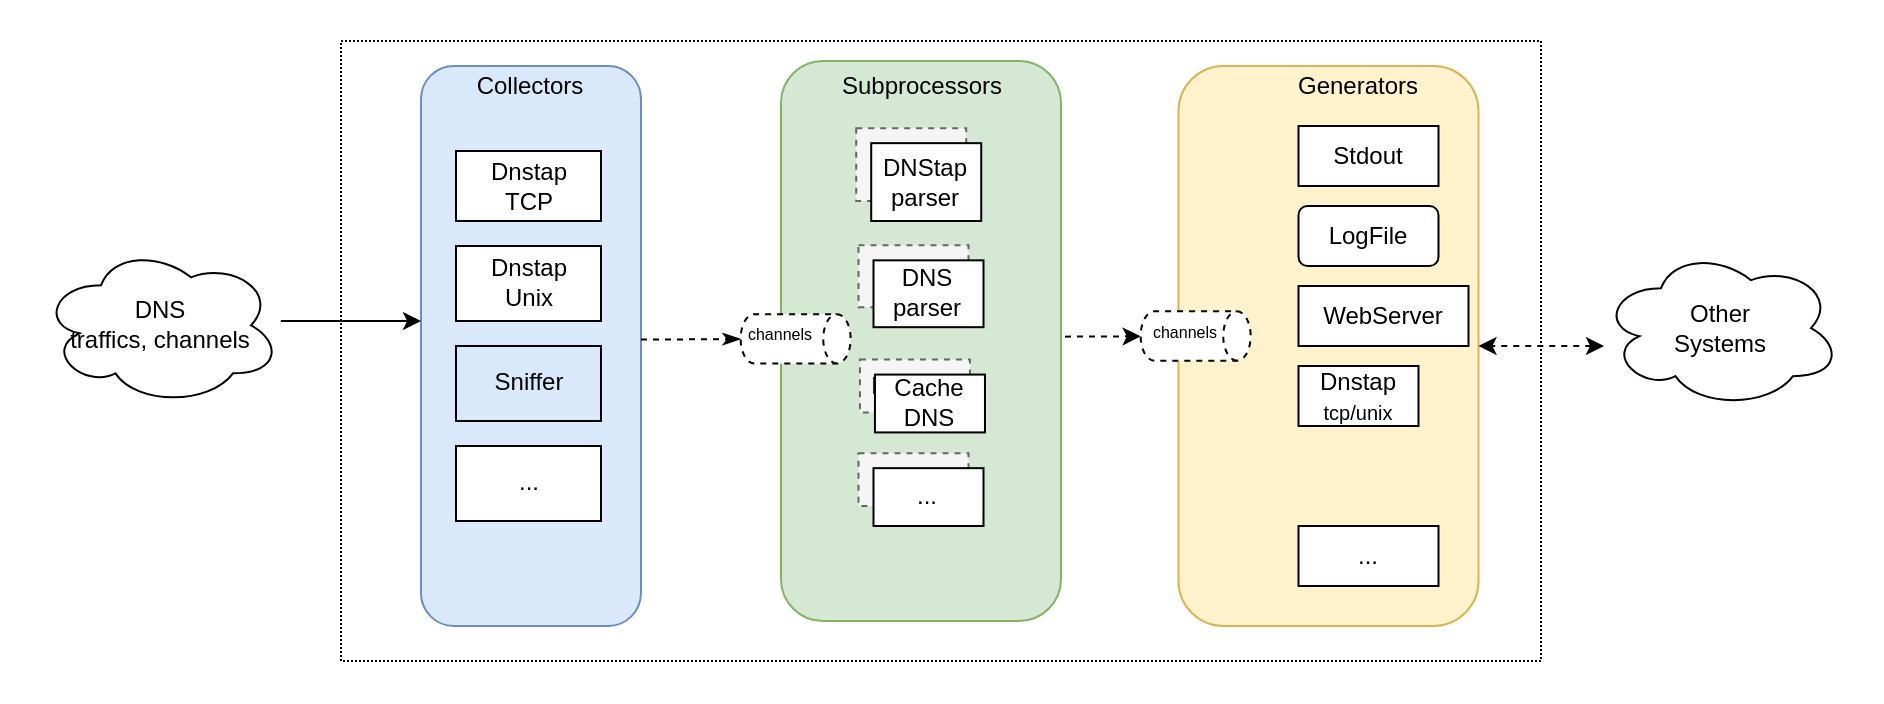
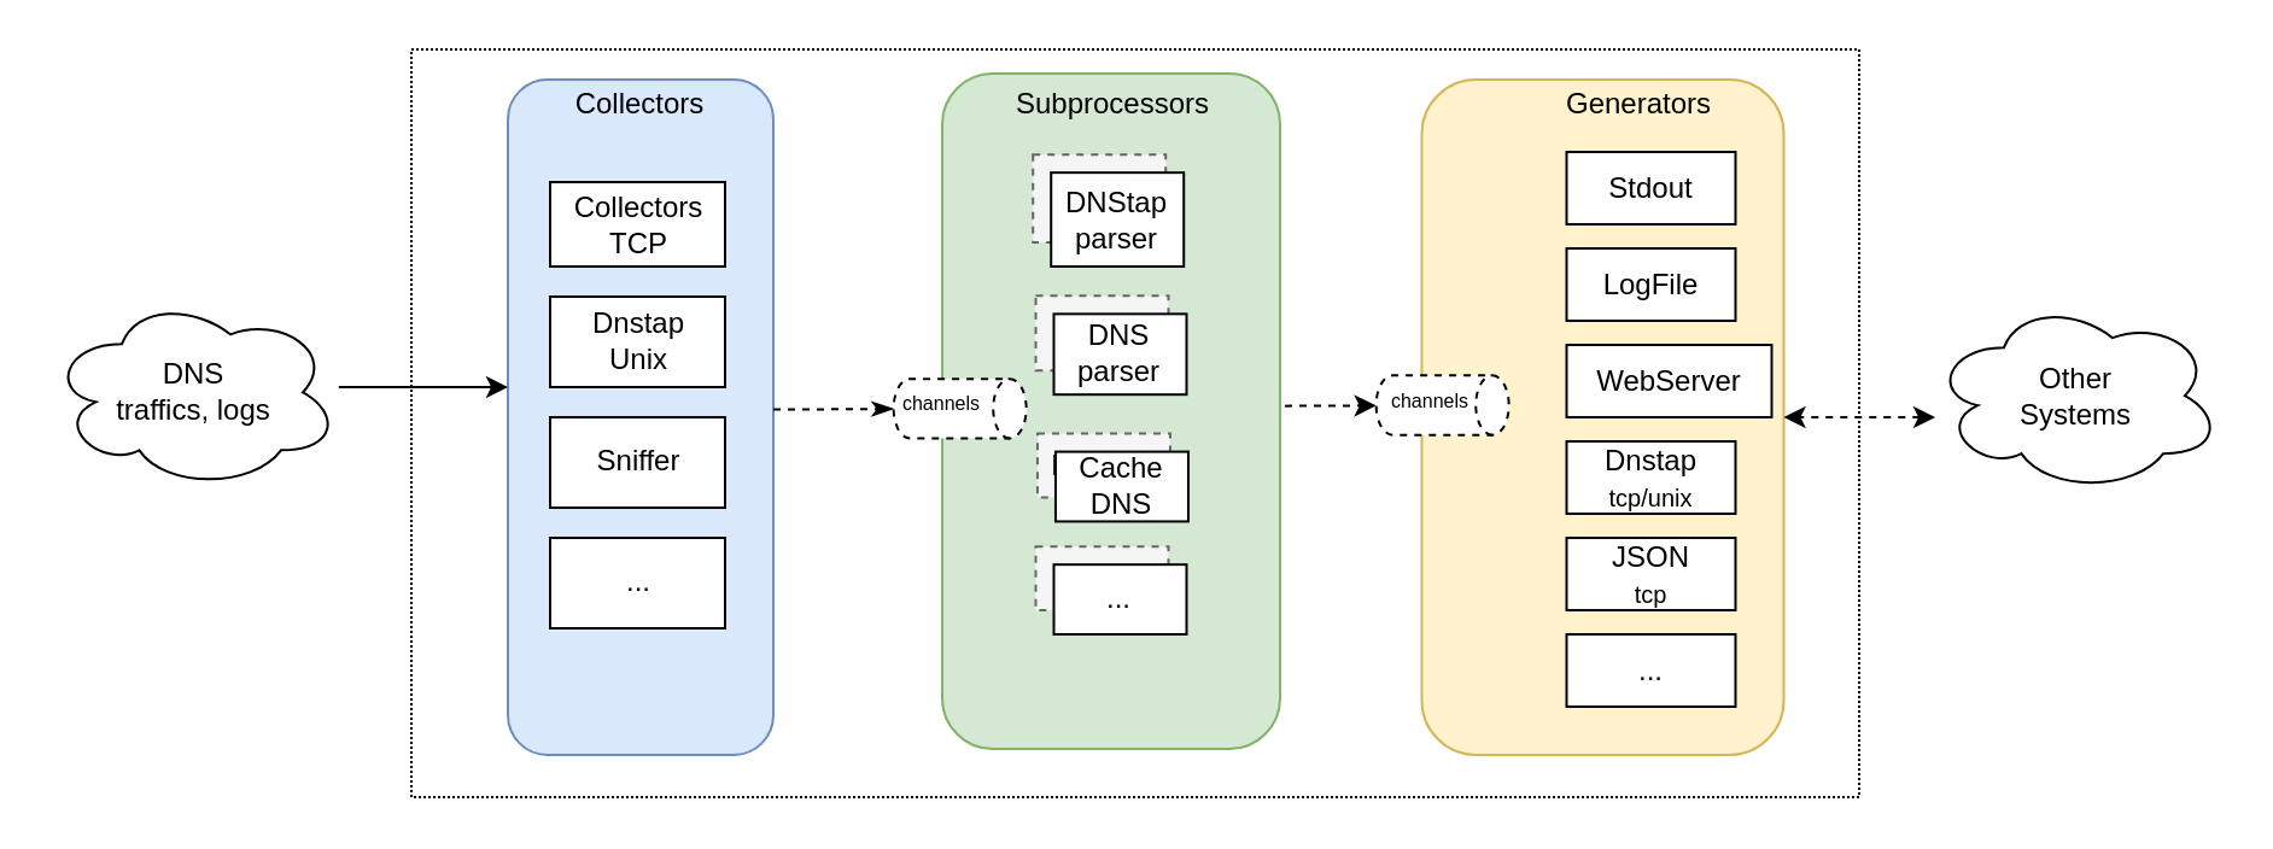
  <mxCell id="0" />
  <mxCell id="1" parent="0" />
  <mxCell id="2" value="" style="rounded=0;whiteSpace=wrap;html=1;dashed=1;dashPattern=1 1;" parent="1" vertex="1"><mxGeometry x="170" y="20" width="600" height="310" as="geometry" /></mxCell>
  <mxCell id="3" value="" style="rounded=1;whiteSpace=wrap;html=1;fillColor=#dae8fc;strokeColor=#6c8ebf;" parent="1" vertex="1"><mxGeometry x="210" y="32.5" width="110" height="280" as="geometry" /></mxCell>
  <mxCell id="4" value="Collectors" style="text;html=1;strokeColor=none;fillColor=none;align=center;verticalAlign=middle;whiteSpace=wrap;rounded=0;" parent="1" vertex="1"><mxGeometry x="245" y="32.5" width="40" height="20" as="geometry" /></mxCell>
  <mxCell id="5" value="" style="rounded=1;whiteSpace=wrap;html=1;fillColor=#fff2cc;strokeColor=#d6b656;" parent="1" vertex="1"><mxGeometry x="588.75" y="32.5" width="150" height="280" as="geometry" /></mxCell>
  <mxCell id="6" value="Generators" style="text;html=1;strokeColor=none;fillColor=none;align=center;verticalAlign=middle;whiteSpace=wrap;rounded=0;" parent="1" vertex="1"><mxGeometry x="658.75" y="32.5" width="40" height="20" as="geometry" /></mxCell>
- <mxCell id="7" value="Dnstap&lt;br&gt;TCP" style="rounded=0;whiteSpace=wrap;html=1;" parent="1" vertex="1"><mxGeometry x="227.5" y="75" width="72.5" height="35" as="geometry" /></mxCell>
+ <mxCell id="7" value="Collectors&lt;br&gt;TCP" style="rounded=0;whiteSpace=wrap;html=1;" parent="1" vertex="1"><mxGeometry x="227.5" y="75" width="72.5" height="35" as="geometry" /></mxCell>
  <mxCell id="8" value="Stdout" style="rounded=0;whiteSpace=wrap;html=1;" parent="1" vertex="1"><mxGeometry x="648.75" y="62.5" width="70" height="30" as="geometry" /></mxCell>
- <mxCell id="9" value="LogFile" style="whiteSpace=wrap;html=1;rounded=1;" parent="1" vertex="1"><mxGeometry x="648.75" y="102.5" width="70" height="30" as="geometry" /></mxCell>
+ <mxCell id="9" value="LogFile" style="rounded=0;whiteSpace=wrap;html=1;" parent="1" vertex="1"><mxGeometry x="648.75" y="102.5" width="70" height="30" as="geometry" /></mxCell>
  <mxCell id="10" value="WebServer" style="rounded=0;whiteSpace=wrap;html=1;" parent="1" vertex="1"><mxGeometry x="648.75" y="142.5" width="85" height="30" as="geometry" /></mxCell>
- <mxCell id="11" value="Dnstap&lt;br&gt;&lt;font style=&quot;font-size: 10px&quot;&gt;tcp/unix&lt;/font&gt;" style="rounded=0;whiteSpace=wrap;html=1;" parent="1" vertex="1"><mxGeometry x="648.75" y="182.5" width="60" height="30" as="geometry" /></mxCell>
+ <mxCell id="11" value="Dnstap&lt;br&gt;&lt;font style=&quot;font-size: 10px&quot;&gt;tcp/unix&lt;/font&gt;" style="rounded=0;whiteSpace=wrap;html=1;" parent="1" vertex="1"><mxGeometry x="648.75" y="182.5" width="70" height="30" as="geometry" /></mxCell>
  <mxCell id="12" style="edgeStyle=orthogonalEdgeStyle;rounded=0;orthogonalLoop=1;jettySize=auto;html=1;" parent="1" source="13" target="3" edge="1"><mxGeometry relative="1" as="geometry"><mxPoint x="170" y="110" as="sourcePoint" /><Array as="points"><mxPoint x="160" y="160" /><mxPoint x="160" y="160" /></Array><mxPoint x="210" y="152" as="targetPoint" /></mxGeometry></mxCell>
- <mxCell id="13" value="DNS&lt;br&gt;traffics, channels" style="ellipse;shape=cloud;whiteSpace=wrap;html=1;" parent="1" vertex="1"><mxGeometry x="20" y="122.17" width="120" height="80" as="geometry" /></mxCell>
+ <mxCell id="13" value="DNS&lt;br&gt;traffics, logs" style="ellipse;shape=cloud;whiteSpace=wrap;html=1;" parent="1" vertex="1"><mxGeometry x="20" y="122.17" width="120" height="80" as="geometry" /></mxCell>
  <mxCell id="14" style="edgeStyle=orthogonalEdgeStyle;rounded=0;orthogonalLoop=1;jettySize=auto;html=1;entryX=1;entryY=0.5;entryDx=0;entryDy=0;startArrow=classic;startFill=1;dashed=1;" parent="1" source="15" target="5" edge="1"><mxGeometry relative="1" as="geometry"><Array as="points"><mxPoint x="774" y="173" /></Array></mxGeometry></mxCell>
  <mxCell id="15" value="Other&lt;br&gt;Systems" style="ellipse;shape=cloud;whiteSpace=wrap;html=1;" parent="1" vertex="1"><mxGeometry x="800" y="123.58" width="120" height="80" as="geometry" /></mxCell>
  <mxCell id="16" value="..." style="rounded=0;whiteSpace=wrap;html=1;" parent="1" vertex="1"><mxGeometry x="648.75" y="262.5" width="70" height="30" as="geometry" /></mxCell>
+ <mxCell id="17" value="JSON&lt;br&gt;&lt;font style=&quot;font-size: 10px&quot;&gt;tcp&lt;/font&gt;" style="rounded=0;whiteSpace=wrap;html=1;" parent="1" vertex="1"><mxGeometry x="648.75" y="222.5" width="70" height="30" as="geometry" /></mxCell>
  <mxCell id="18" style="edgeStyle=orthogonalEdgeStyle;rounded=0;orthogonalLoop=1;jettySize=auto;html=1;dashed=1;" parent="1" target="35" edge="1"><mxGeometry relative="1" as="geometry"><mxPoint x="520" y="167.84" as="sourcePoint" /><mxPoint x="572" y="167.84" as="targetPoint" /><Array as="points"><mxPoint x="540" y="167.84" /><mxPoint x="540" y="167.84" /></Array></mxGeometry></mxCell>
  <mxCell id="19" value="" style="rounded=1;whiteSpace=wrap;html=1;fillColor=#d5e8d4;strokeColor=#82b366;" parent="1" vertex="1"><mxGeometry x="390" y="30" width="140" height="280" as="geometry" /></mxCell>
  <mxCell id="20" value="Subprocessors" style="text;html=1;strokeColor=none;fillColor=none;align=center;verticalAlign=middle;whiteSpace=wrap;rounded=0;" parent="1" vertex="1"><mxGeometry x="440.73" y="32.5" width="40" height="20" as="geometry" /></mxCell>
  <mxCell id="21" value="DNStap" style="rounded=0;whiteSpace=wrap;html=1;fillColor=#f5f5f5;strokeColor=#666666;fontColor=#333333;dashed=1;" parent="1" vertex="1"><mxGeometry x="427.61" y="63.58" width="55" height="36.42" as="geometry" /></mxCell>
  <mxCell id="22" value="Dnstap&lt;br&gt;Unix" style="rounded=0;whiteSpace=wrap;html=1;" parent="1" vertex="1"><mxGeometry x="227.5" y="122.5" width="72.5" height="37.5" as="geometry" /></mxCell>
  <mxCell id="23" value="DNStap&lt;br&gt;parser" style="rounded=0;whiteSpace=wrap;html=1;" parent="1" vertex="1"><mxGeometry x="435.11" y="71.08" width="55" height="38.92" as="geometry" /></mxCell>
- <mxCell id="24" value="Sniffer" style="rounded=0;whiteSpace=wrap;html=1;fillColor=#dae8fc;" parent="1" vertex="1"><mxGeometry x="227.5" y="172.5" width="72.5" height="37.5" as="geometry" /></mxCell>
+ <mxCell id="24" value="Sniffer" style="rounded=0;whiteSpace=wrap;html=1;" parent="1" vertex="1"><mxGeometry x="227.5" y="172.5" width="72.5" height="37.5" as="geometry" /></mxCell>
  <mxCell id="25" value="..." style="rounded=0;whiteSpace=wrap;html=1;" parent="1" vertex="1"><mxGeometry x="227.5" y="222.5" width="72.5" height="37.5" as="geometry" /></mxCell>
  <mxCell id="26" value="DNStap" style="rounded=0;whiteSpace=wrap;html=1;fillColor=#f5f5f5;strokeColor=#666666;fontColor=#333333;dashed=1;" parent="1" vertex="1"><mxGeometry x="428.75" y="122.17" width="55" height="30.92" as="geometry" /></mxCell>
  <mxCell id="27" value="DNS&lt;br&gt;parser" style="rounded=0;whiteSpace=wrap;html=1;" parent="1" vertex="1"><mxGeometry x="436.25" y="129.67" width="55" height="33.42" as="geometry" /></mxCell>
  <mxCell id="28" style="edgeStyle=orthogonalEdgeStyle;rounded=0;orthogonalLoop=1;jettySize=auto;html=1;dashed=1;endArrow=classicThin;endFill=1;" parent="1" target="32" edge="1"><mxGeometry relative="1" as="geometry"><mxPoint x="381.51" y="191.49" as="targetPoint" /><mxPoint x="320" y="169.274" as="sourcePoint" /><Array as="points"><mxPoint x="321" y="169.24" /></Array></mxGeometry></mxCell>
  <mxCell id="29" value="DNStap" style="rounded=0;whiteSpace=wrap;html=1;fillColor=#f5f5f5;strokeColor=#666666;fontColor=#333333;dashed=1;" vertex="1" parent="1"><mxGeometry x="429.48" y="179.29" width="55" height="26.42" as="geometry" /></mxCell>
  <mxCell id="30" value="Cache&lt;br&gt;DNS" style="rounded=0;whiteSpace=wrap;html=1;" vertex="1" parent="1"><mxGeometry x="436.98" y="186.79" width="55" height="28.92" as="geometry" /></mxCell>
  <mxCell id="31" value="" style="group" parent="1" vertex="1" connectable="0"><mxGeometry x="380" y="161.91" width="45" height="41.67" as="geometry" /></mxCell>
  <mxCell id="32" value="" style="shape=cylinder3;whiteSpace=wrap;html=1;boundedLbl=1;backgroundOutline=1;size=6.857;rotation=90;dashed=1;" parent="31" vertex="1"><mxGeometry x="5" y="-20.5" width="24.66" height="55" as="geometry" /></mxCell>
  <mxCell id="33" value="&lt;font style=&quot;font-size: 8px&quot;&gt;channels&lt;/font&gt;" style="text;html=1;strokeColor=none;fillColor=none;align=center;verticalAlign=middle;whiteSpace=wrap;rounded=0;" parent="31" vertex="1"><mxGeometry y="-3" width="20" height="14" as="geometry" /></mxCell>
  <mxCell id="34" value="" style="group" vertex="1" connectable="0" parent="1"><mxGeometry x="580" y="160.5" width="45" height="41.67" as="geometry" /></mxCell>
  <mxCell id="35" value="" style="shape=cylinder3;whiteSpace=wrap;html=1;boundedLbl=1;backgroundOutline=1;size=6.857;rotation=90;dashed=1;" vertex="1" parent="34"><mxGeometry x="5" y="-20.5" width="24.66" height="55" as="geometry" /></mxCell>
  <mxCell id="36" value="&lt;font style=&quot;font-size: 8px&quot;&gt;channels&lt;/font&gt;" style="text;html=1;strokeColor=none;fillColor=none;align=center;verticalAlign=middle;whiteSpace=wrap;rounded=0;" vertex="1" parent="34"><mxGeometry y="-3" width="24.955" height="14" as="geometry" /></mxCell>
  <mxCell id="37" value="DNStap" style="rounded=0;whiteSpace=wrap;html=1;fillColor=#f5f5f5;strokeColor=#666666;fontColor=#333333;dashed=1;" vertex="1" parent="1"><mxGeometry x="428.75" y="226.08" width="55" height="26.42" as="geometry" /></mxCell>
  <mxCell id="38" value="..." style="rounded=0;whiteSpace=wrap;html=1;" vertex="1" parent="1"><mxGeometry x="436.25" y="233.58" width="55" height="28.92" as="geometry" /></mxCell>
